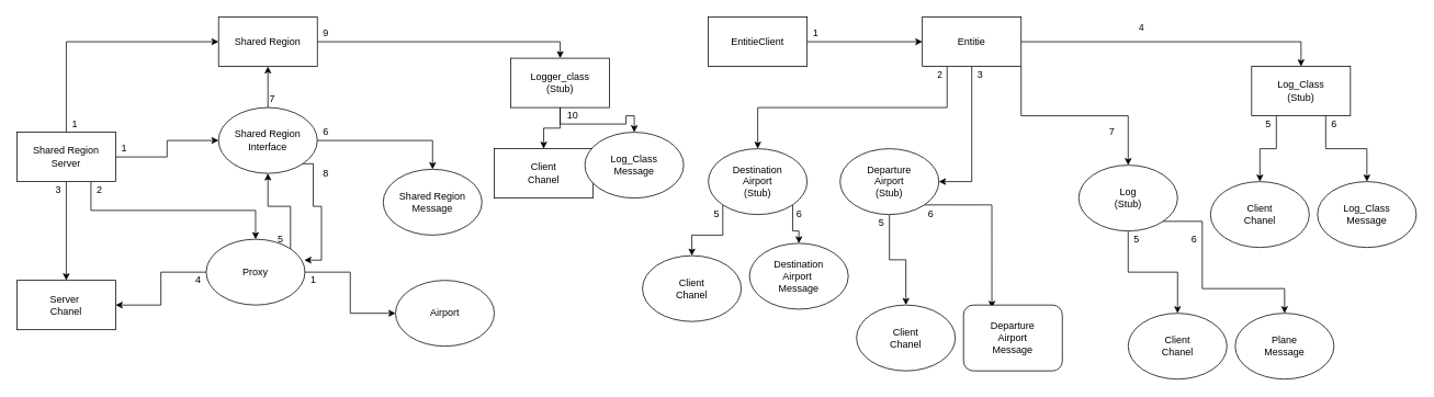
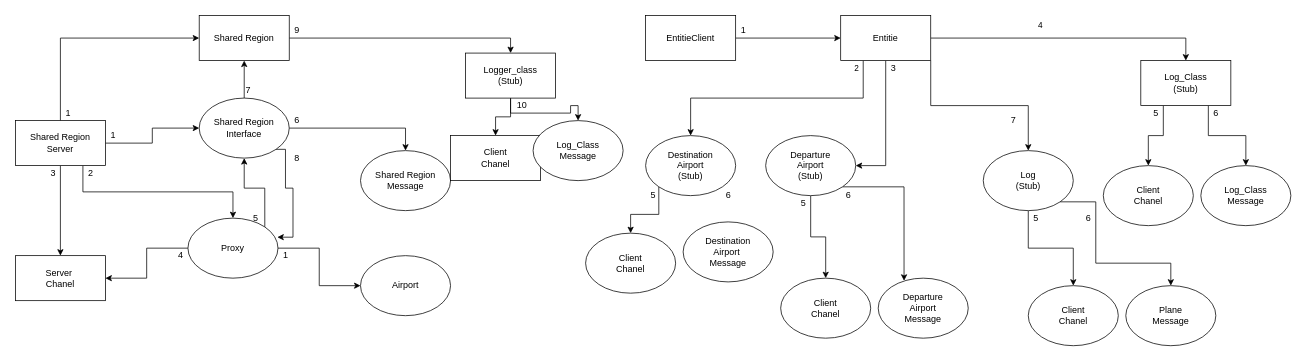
  <mxCell id="0" />
  <mxCell id="1" parent="0" />
  <mxCell id="2" style="edgeStyle=orthogonalEdgeStyle;rounded=0;orthogonalLoop=1;jettySize=auto;html=1;exitX=1;exitY=0.5;exitDx=0;exitDy=0;entryX=0;entryY=0.5;entryDx=0;entryDy=0;" parent="1" source="6" target="14" edge="1"><mxGeometry relative="1" as="geometry" /></mxCell>
  <mxCell id="3" style="edgeStyle=orthogonalEdgeStyle;rounded=0;orthogonalLoop=1;jettySize=auto;html=1;exitX=0.5;exitY=1;exitDx=0;exitDy=0;entryX=0.5;entryY=0;entryDx=0;entryDy=0;" parent="1" source="6" target="10" edge="1"><mxGeometry relative="1" as="geometry" /></mxCell>
  <mxCell id="4" style="edgeStyle=orthogonalEdgeStyle;rounded=0;orthogonalLoop=1;jettySize=auto;html=1;exitX=0.5;exitY=0;exitDx=0;exitDy=0;entryX=0;entryY=0.5;entryDx=0;entryDy=0;" parent="1" source="6" target="23" edge="1"><mxGeometry relative="1" as="geometry" /></mxCell>
  <mxCell id="5" style="edgeStyle=orthogonalEdgeStyle;rounded=0;orthogonalLoop=1;jettySize=auto;html=1;exitX=0.75;exitY=1;exitDx=0;exitDy=0;entryX=0.5;entryY=0;entryDx=0;entryDy=0;" parent="1" source="6" target="21" edge="1"><mxGeometry relative="1" as="geometry" /></mxCell>
  <mxCell id="6" value="Shared Region&lt;br&gt;Server" style="rounded=0;whiteSpace=wrap;html=1;" parent="1" vertex="1"><mxGeometry x="20" y="160" width="120" height="60" as="geometry" /></mxCell>
  <mxCell id="7" style="edgeStyle=orthogonalEdgeStyle;rounded=0;orthogonalLoop=1;jettySize=auto;html=1;exitX=0.5;exitY=1;exitDx=0;exitDy=0;entryX=0.5;entryY=0;entryDx=0;entryDy=0;" parent="1" source="9" target="17" edge="1"><mxGeometry relative="1" as="geometry" /></mxCell>
  <mxCell id="8" style="edgeStyle=orthogonalEdgeStyle;rounded=0;orthogonalLoop=1;jettySize=auto;html=1;exitX=0.5;exitY=1;exitDx=0;exitDy=0;" edge="1" parent="1" source="9" target="76"><mxGeometry relative="1" as="geometry" /></mxCell>
  <mxCell id="9" value="&lt;div&gt;Logger_class&lt;/div&gt;&lt;div&gt;(Stub)&lt;/div&gt;" style="rounded=0;whiteSpace=wrap;html=1;" parent="1" vertex="1"><mxGeometry x="620" y="70" width="120" height="60" as="geometry" /></mxCell>
  <mxCell id="10" value="Server&amp;nbsp;&lt;br&gt;Chanel" style="rounded=0;whiteSpace=wrap;html=1;" parent="1" vertex="1"><mxGeometry x="20" y="340" width="120" height="60" as="geometry" /></mxCell>
  <mxCell id="11" style="edgeStyle=orthogonalEdgeStyle;rounded=0;orthogonalLoop=1;jettySize=auto;html=1;exitX=1;exitY=0.5;exitDx=0;exitDy=0;entryX=0.5;entryY=0;entryDx=0;entryDy=0;" parent="1" source="14" target="16" edge="1"><mxGeometry relative="1" as="geometry" /></mxCell>
  <mxCell id="12" style="edgeStyle=orthogonalEdgeStyle;rounded=0;orthogonalLoop=1;jettySize=auto;html=1;exitX=1;exitY=1;exitDx=0;exitDy=0;entryX=0.993;entryY=0.317;entryDx=0;entryDy=0;entryPerimeter=0;" parent="1" source="14" target="21" edge="1"><mxGeometry relative="1" as="geometry"><Array as="points"><mxPoint x="380" y="198" /><mxPoint x="380" y="250" /><mxPoint x="390" y="250" /><mxPoint x="390" y="315" /></Array></mxGeometry></mxCell>
  <mxCell id="13" style="edgeStyle=orthogonalEdgeStyle;rounded=0;orthogonalLoop=1;jettySize=auto;html=1;exitX=0.5;exitY=0;exitDx=0;exitDy=0;entryX=0.5;entryY=1;entryDx=0;entryDy=0;" parent="1" source="14" target="23" edge="1"><mxGeometry relative="1" as="geometry" /></mxCell>
  <mxCell id="14" value="Shared Region&lt;br&gt;Interface" style="ellipse;whiteSpace=wrap;html=1;" parent="1" vertex="1"><mxGeometry x="265" y="130" width="120" height="80" as="geometry" /></mxCell>
  <mxCell id="15" value="Airport" style="ellipse;whiteSpace=wrap;html=1;" parent="1" vertex="1"><mxGeometry x="480" y="340" width="120" height="80" as="geometry" /></mxCell>
- <mxCell id="16" value="Shared Region&lt;br&gt;Message" style="ellipse;whiteSpace=wrap;html=1;" parent="1" vertex="1"><mxGeometry x="465" y="205" width="120" height="80" as="geometry" /></mxCell>
+ <mxCell id="16" value="Shared Region&lt;br&gt;Message" style="ellipse;whiteSpace=wrap;html=1;" parent="1" vertex="1"><mxGeometry x="480" y="200" width="120" height="80" as="geometry" /></mxCell>
  <mxCell id="17" value="Client&lt;br&gt;Chanel" style="rounded=0;whiteSpace=wrap;html=1;" parent="1" vertex="1"><mxGeometry x="600" y="180" width="120" height="60" as="geometry" /></mxCell>
  <mxCell id="18" style="edgeStyle=orthogonalEdgeStyle;rounded=0;orthogonalLoop=1;jettySize=auto;html=1;exitX=1;exitY=0.5;exitDx=0;exitDy=0;" parent="1" source="21" target="15" edge="1"><mxGeometry relative="1" as="geometry" /></mxCell>
  <mxCell id="19" style="edgeStyle=orthogonalEdgeStyle;rounded=0;orthogonalLoop=1;jettySize=auto;html=1;exitX=1;exitY=0;exitDx=0;exitDy=0;" parent="1" source="21" target="14" edge="1"><mxGeometry relative="1" as="geometry" /></mxCell>
  <mxCell id="20" style="edgeStyle=orthogonalEdgeStyle;rounded=0;orthogonalLoop=1;jettySize=auto;html=1;exitX=0;exitY=0.5;exitDx=0;exitDy=0;entryX=1;entryY=0.5;entryDx=0;entryDy=0;" parent="1" source="21" target="10" edge="1"><mxGeometry relative="1" as="geometry" /></mxCell>
  <mxCell id="21" value="Proxy" style="ellipse;whiteSpace=wrap;html=1;" parent="1" vertex="1"><mxGeometry x="250" y="290" width="120" height="80" as="geometry" /></mxCell>
  <mxCell id="22" style="edgeStyle=orthogonalEdgeStyle;rounded=0;orthogonalLoop=1;jettySize=auto;html=1;exitX=1;exitY=0.5;exitDx=0;exitDy=0;entryX=0.5;entryY=0;entryDx=0;entryDy=0;" parent="1" source="23" target="9" edge="1"><mxGeometry relative="1" as="geometry" /></mxCell>
  <mxCell id="23" value="Shared Region" style="rounded=0;whiteSpace=wrap;html=1;" parent="1" vertex="1"><mxGeometry x="265" y="20" width="120" height="60" as="geometry" /></mxCell>
  <mxCell id="24" value="1" style="text;html=1;align=center;verticalAlign=middle;resizable=0;points=[];autosize=1;strokeColor=none;" parent="1" vertex="1"><mxGeometry x="80" y="140" width="20" height="20" as="geometry" /></mxCell>
  <mxCell id="25" value="1" style="text;html=1;align=center;verticalAlign=middle;resizable=0;points=[];autosize=1;strokeColor=none;" parent="1" vertex="1"><mxGeometry x="140" y="170" width="20" height="20" as="geometry" /></mxCell>
  <mxCell id="26" value="2" style="text;html=1;align=center;verticalAlign=middle;resizable=0;points=[];autosize=1;strokeColor=none;" parent="1" vertex="1"><mxGeometry x="110" y="220" width="20" height="20" as="geometry" /></mxCell>
  <mxCell id="27" value="3" style="text;html=1;align=center;verticalAlign=middle;resizable=0;points=[];autosize=1;strokeColor=none;" parent="1" vertex="1"><mxGeometry x="60" y="220" width="20" height="20" as="geometry" /></mxCell>
  <mxCell id="28" value="4" style="text;html=1;align=center;verticalAlign=middle;resizable=0;points=[];autosize=1;strokeColor=none;" parent="1" vertex="1"><mxGeometry x="230" y="330" width="20" height="20" as="geometry" /></mxCell>
  <mxCell id="29" value="1" style="text;html=1;align=center;verticalAlign=middle;resizable=0;points=[];autosize=1;strokeColor=none;" parent="1" vertex="1"><mxGeometry x="370" y="330" width="20" height="20" as="geometry" /></mxCell>
  <mxCell id="30" value="6" style="text;html=1;align=center;verticalAlign=middle;resizable=0;points=[];autosize=1;strokeColor=none;" parent="1" vertex="1"><mxGeometry x="385" y="150" width="20" height="20" as="geometry" /></mxCell>
  <mxCell id="31" value="7" style="text;html=1;align=center;verticalAlign=middle;resizable=0;points=[];autosize=1;strokeColor=none;" parent="1" vertex="1"><mxGeometry x="320" y="110" width="20" height="20" as="geometry" /></mxCell>
  <mxCell id="32" value="5" style="text;html=1;align=center;verticalAlign=middle;resizable=0;points=[];autosize=1;strokeColor=none;" parent="1" vertex="1"><mxGeometry x="330" y="280" width="20" height="20" as="geometry" /></mxCell>
  <mxCell id="33" value="8" style="text;html=1;align=center;verticalAlign=middle;resizable=0;points=[];autosize=1;strokeColor=none;" parent="1" vertex="1"><mxGeometry x="385" y="200" width="20" height="20" as="geometry" /></mxCell>
  <mxCell id="34" value="9" style="text;html=1;align=center;verticalAlign=middle;resizable=0;points=[];autosize=1;strokeColor=none;" parent="1" vertex="1"><mxGeometry x="385" y="30" width="20" height="20" as="geometry" /></mxCell>
  <mxCell id="35" value="10" style="text;html=1;align=center;verticalAlign=middle;resizable=0;points=[];autosize=1;strokeColor=none;" parent="1" vertex="1"><mxGeometry x="680" y="130" width="30" height="20" as="geometry" /></mxCell>
  <mxCell id="36" style="edgeStyle=orthogonalEdgeStyle;rounded=0;orthogonalLoop=1;jettySize=auto;html=1;exitX=1;exitY=0.5;exitDx=0;exitDy=0;" parent="1" source="37" target="44" edge="1"><mxGeometry relative="1" as="geometry" /></mxCell>
  <mxCell id="37" value="EntitieClient&lt;br&gt;" style="rounded=0;whiteSpace=wrap;html=1;" parent="1" vertex="1"><mxGeometry x="860" y="20" width="120" height="60" as="geometry" /></mxCell>
  <mxCell id="38" style="edgeStyle=orthogonalEdgeStyle;rounded=0;orthogonalLoop=1;jettySize=auto;html=1;exitX=1;exitY=0.5;exitDx=0;exitDy=0;entryX=0.5;entryY=0;entryDx=0;entryDy=0;" parent="1" source="44" target="53" edge="1"><mxGeometry relative="1" as="geometry" /></mxCell>
  <mxCell id="39" value="4" style="edgeLabel;html=1;align=center;verticalAlign=middle;resizable=0;points=[];" parent="38" vertex="1" connectable="0"><mxGeometry x="0.344" y="4" relative="1" as="geometry"><mxPoint x="-104" y="-14" as="offset" /></mxGeometry></mxCell>
  <mxCell id="40" style="edgeStyle=orthogonalEdgeStyle;rounded=0;orthogonalLoop=1;jettySize=auto;html=1;exitX=0.5;exitY=1;exitDx=0;exitDy=0;entryX=1;entryY=0.5;entryDx=0;entryDy=0;" parent="1" source="44" target="47" edge="1"><mxGeometry relative="1" as="geometry" /></mxCell>
  <mxCell id="41" style="edgeStyle=orthogonalEdgeStyle;rounded=0;orthogonalLoop=1;jettySize=auto;html=1;entryX=0.5;entryY=0;entryDx=0;entryDy=0;exitX=0.25;exitY=1;exitDx=0;exitDy=0;" parent="1" source="44" target="50" edge="1"><mxGeometry relative="1" as="geometry"><mxPoint x="1150" y="100" as="sourcePoint" /><Array as="points"><mxPoint x="1150" y="130" /><mxPoint x="920" y="130" /></Array></mxGeometry></mxCell>
  <mxCell id="42" value="2" style="edgeLabel;html=1;align=center;verticalAlign=middle;resizable=0;points=[];" parent="41" vertex="1" connectable="0"><mxGeometry x="-0.474" y="-2" relative="1" as="geometry"><mxPoint x="27" y="-38" as="offset" /></mxGeometry></mxCell>
  <mxCell id="43" style="edgeStyle=orthogonalEdgeStyle;rounded=0;orthogonalLoop=1;jettySize=auto;html=1;exitX=1;exitY=1;exitDx=0;exitDy=0;entryX=0.5;entryY=0;entryDx=0;entryDy=0;" parent="1" source="44" target="70" edge="1"><mxGeometry relative="1" as="geometry" /></mxCell>
  <mxCell id="44" value="Entitie&lt;br&gt;" style="rounded=0;whiteSpace=wrap;html=1;" parent="1" vertex="1"><mxGeometry x="1120" y="20" width="120" height="60" as="geometry" /></mxCell>
  <mxCell id="45" style="edgeStyle=orthogonalEdgeStyle;rounded=0;orthogonalLoop=1;jettySize=auto;html=1;exitX=0.5;exitY=1;exitDx=0;exitDy=0;" parent="1" source="47" target="63" edge="1"><mxGeometry relative="1" as="geometry" /></mxCell>
  <mxCell id="46" style="edgeStyle=orthogonalEdgeStyle;rounded=0;orthogonalLoop=1;jettySize=auto;html=1;exitX=1;exitY=1;exitDx=0;exitDy=0;entryX=0.287;entryY=0.043;entryDx=0;entryDy=0;entryPerimeter=0;" parent="1" source="47" target="62" edge="1"><mxGeometry relative="1" as="geometry" /></mxCell>
  <mxCell id="47" value="Departure&lt;br&gt;Airport&lt;br&gt;(Stub)" style="ellipse;whiteSpace=wrap;html=1;" parent="1" vertex="1"><mxGeometry x="1020" y="180" width="120" height="80" as="geometry" /></mxCell>
  <mxCell id="48" style="edgeStyle=orthogonalEdgeStyle;rounded=0;orthogonalLoop=1;jettySize=auto;html=1;exitX=0;exitY=1;exitDx=0;exitDy=0;" parent="1" source="50" target="56" edge="1"><mxGeometry relative="1" as="geometry" /></mxCell>
- <mxCell id="49" style="edgeStyle=orthogonalEdgeStyle;rounded=0;orthogonalLoop=1;jettySize=auto;html=1;exitX=1;exitY=1;exitDx=0;exitDy=0;entryX=0.5;entryY=0;entryDx=0;entryDy=0;" parent="1" source="50" target="57" edge="1"><mxGeometry relative="1" as="geometry" /></mxCell>
  <mxCell id="50" value="Destination&lt;br&gt;Airport&lt;br&gt;(Stub)" style="ellipse;whiteSpace=wrap;html=1;" parent="1" vertex="1"><mxGeometry x="860" y="180" width="120" height="80" as="geometry" /></mxCell>
  <mxCell id="51" style="edgeStyle=orthogonalEdgeStyle;rounded=0;orthogonalLoop=1;jettySize=auto;html=1;exitX=0.25;exitY=1;exitDx=0;exitDy=0;" parent="1" source="53" target="61" edge="1"><mxGeometry relative="1" as="geometry" /></mxCell>
  <mxCell id="52" style="edgeStyle=orthogonalEdgeStyle;rounded=0;orthogonalLoop=1;jettySize=auto;html=1;exitX=0.75;exitY=1;exitDx=0;exitDy=0;" parent="1" source="53" target="60" edge="1"><mxGeometry relative="1" as="geometry" /></mxCell>
  <mxCell id="53" value="Log_Class&lt;br&gt;(Stub)" style="rounded=0;whiteSpace=wrap;html=1;" parent="1" vertex="1"><mxGeometry x="1520" y="80" width="120" height="60" as="geometry" /></mxCell>
  <mxCell id="54" value="1" style="text;html=1;align=center;verticalAlign=middle;resizable=0;points=[];autosize=1;strokeColor=none;" parent="1" vertex="1"><mxGeometry x="980" y="30" width="20" height="20" as="geometry" /></mxCell>
  <mxCell id="55" value="3" style="text;html=1;align=center;verticalAlign=middle;resizable=0;points=[];autosize=1;strokeColor=none;" parent="1" vertex="1"><mxGeometry x="1180" y="80" width="20" height="20" as="geometry" /></mxCell>
  <mxCell id="56" value="Client&lt;br&gt;Chanel" style="ellipse;whiteSpace=wrap;html=1;" parent="1" vertex="1"><mxGeometry x="780" y="310" width="120" height="80" as="geometry" /></mxCell>
  <mxCell id="57" value="Destination&lt;br&gt;Airport&amp;nbsp;&lt;br&gt;Message" style="ellipse;whiteSpace=wrap;html=1;" parent="1" vertex="1"><mxGeometry x="910" y="295" width="120" height="80" as="geometry" /></mxCell>
  <mxCell id="58" value="5" style="text;html=1;align=center;verticalAlign=middle;resizable=0;points=[];autosize=1;strokeColor=none;" parent="1" vertex="1"><mxGeometry x="860" y="250" width="20" height="20" as="geometry" /></mxCell>
  <mxCell id="59" value="6" style="text;html=1;align=center;verticalAlign=middle;resizable=0;points=[];autosize=1;strokeColor=none;" parent="1" vertex="1"><mxGeometry x="960" y="250" width="20" height="20" as="geometry" /></mxCell>
  <mxCell id="60" value="Log_Class&lt;br&gt;Message" style="ellipse;whiteSpace=wrap;html=1;" parent="1" vertex="1"><mxGeometry x="1600" y="220" width="120" height="80" as="geometry" /></mxCell>
  <mxCell id="61" value="Client&lt;br&gt;Chanel" style="ellipse;whiteSpace=wrap;html=1;" parent="1" vertex="1"><mxGeometry x="1470" y="220" width="120" height="80" as="geometry" /></mxCell>
- <mxCell id="62" value="Departure&lt;br&gt;Airport&lt;br&gt;Message" style="whiteSpace=wrap;html=1;rounded=1;" parent="1" vertex="1"><mxGeometry x="1170" y="370" width="120" height="80" as="geometry" /></mxCell>
+ <mxCell id="62" value="Departure&lt;br&gt;Airport&lt;br&gt;Message" style="ellipse;whiteSpace=wrap;html=1;" parent="1" vertex="1"><mxGeometry x="1170" y="370" width="120" height="80" as="geometry" /></mxCell>
  <mxCell id="63" value="Client&lt;br&gt;Chanel" style="ellipse;whiteSpace=wrap;html=1;" parent="1" vertex="1"><mxGeometry x="1040" y="370" width="120" height="80" as="geometry" /></mxCell>
  <mxCell id="64" value="5" style="text;html=1;align=center;verticalAlign=middle;resizable=0;points=[];autosize=1;strokeColor=none;" parent="1" vertex="1"><mxGeometry x="1060" y="260" width="20" height="20" as="geometry" /></mxCell>
  <mxCell id="65" value="6" style="text;html=1;align=center;verticalAlign=middle;resizable=0;points=[];autosize=1;strokeColor=none;" parent="1" vertex="1"><mxGeometry x="1120" y="250" width="20" height="20" as="geometry" /></mxCell>
  <mxCell id="66" value="5" style="text;html=1;align=center;verticalAlign=middle;resizable=0;points=[];autosize=1;strokeColor=none;" parent="1" vertex="1"><mxGeometry x="1530" y="140" width="20" height="20" as="geometry" /></mxCell>
  <mxCell id="67" value="6" style="text;html=1;align=center;verticalAlign=middle;resizable=0;points=[];autosize=1;strokeColor=none;" parent="1" vertex="1"><mxGeometry x="1610" y="140" width="20" height="20" as="geometry" /></mxCell>
  <mxCell id="68" style="edgeStyle=orthogonalEdgeStyle;rounded=0;orthogonalLoop=1;jettySize=auto;html=1;exitX=0.5;exitY=1;exitDx=0;exitDy=0;entryX=0.5;entryY=0;entryDx=0;entryDy=0;" parent="1" source="70" target="72" edge="1"><mxGeometry relative="1" as="geometry" /></mxCell>
  <mxCell id="69" style="edgeStyle=orthogonalEdgeStyle;rounded=0;orthogonalLoop=1;jettySize=auto;html=1;exitX=1;exitY=1;exitDx=0;exitDy=0;" parent="1" source="70" target="73" edge="1"><mxGeometry relative="1" as="geometry"><Array as="points"><mxPoint x="1460" y="268" /><mxPoint x="1460" y="350" /><mxPoint x="1560" y="350" /></Array></mxGeometry></mxCell>
  <mxCell id="70" value="Log&lt;br&gt;(Stub)" style="ellipse;whiteSpace=wrap;html=1;" parent="1" vertex="1"><mxGeometry x="1310" y="200" width="120" height="80" as="geometry" /></mxCell>
  <mxCell id="71" value="7" style="text;html=1;align=center;verticalAlign=middle;resizable=0;points=[];autosize=1;strokeColor=none;" parent="1" vertex="1"><mxGeometry x="1340" y="150" width="20" height="20" as="geometry" /></mxCell>
  <mxCell id="72" value="Client&lt;br&gt;Chanel" style="ellipse;whiteSpace=wrap;html=1;" parent="1" vertex="1"><mxGeometry x="1370" y="380" width="120" height="80" as="geometry" /></mxCell>
  <mxCell id="73" value="Plane&lt;br&gt;Message" style="ellipse;whiteSpace=wrap;html=1;" parent="1" vertex="1"><mxGeometry x="1500" y="380" width="120" height="80" as="geometry" /></mxCell>
  <mxCell id="74" value="5" style="text;html=1;align=center;verticalAlign=middle;resizable=0;points=[];autosize=1;strokeColor=none;" parent="1" vertex="1"><mxGeometry x="1370" y="280" width="20" height="20" as="geometry" /></mxCell>
  <mxCell id="75" value="6" style="text;html=1;align=center;verticalAlign=middle;resizable=0;points=[];autosize=1;strokeColor=none;" parent="1" vertex="1"><mxGeometry x="1440" y="280" width="20" height="20" as="geometry" /></mxCell>
  <mxCell id="76" value="Log_Class&lt;br&gt;Message" style="ellipse;whiteSpace=wrap;html=1;" vertex="1" parent="1"><mxGeometry x="710" y="160" width="120" height="80" as="geometry" /></mxCell>
